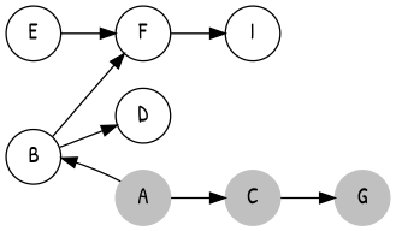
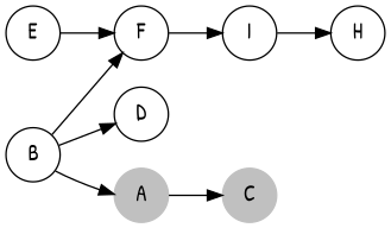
  digraph {
    fontname="Patrick Hand"
    rankdir=LR
    node [fontname="Patrick Hand" shape=circle]
    edge [fontname="Patrick Hand"]
    B
    D
    F
    E
    I
+   H
    A [color=gray style=filled]
    C [color=gray style=filled]
-   G [color=gray style=filled]
    B -> D
    B -> F
    F -> I
    E -> F
-   A -> B
+   I -> H
+   B -> A
    A -> C
-   C -> G
  }
